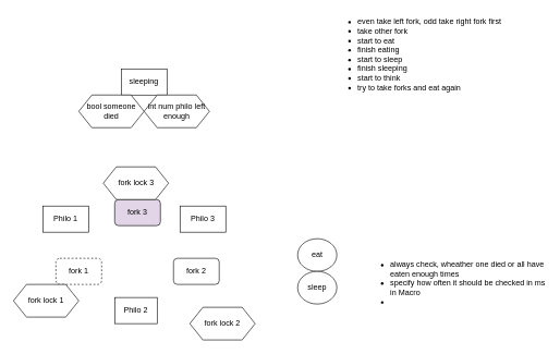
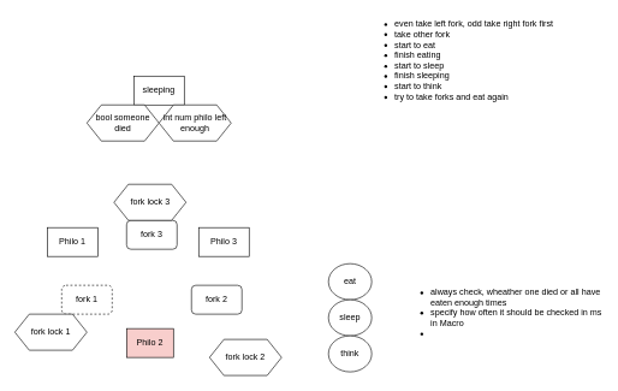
  <mxCell id="0" />
  <mxCell id="1" parent="0" />
  <mxCell id="2" value="Philo 1" style="rounded=0;whiteSpace=wrap;html=1;" parent="1" vertex="1"><mxGeometry x="65" y="315" width="70" height="40" as="geometry" /></mxCell>
- <mxCell id="3" value="Philo 2" style="rounded=0;whiteSpace=wrap;html=1;" parent="1" vertex="1"><mxGeometry x="175" y="455" width="65" height="40" as="geometry" /></mxCell>
+ <mxCell id="3" value="Philo 2" style="rounded=0;whiteSpace=wrap;html=1;fillColor=#f8cecc;" parent="1" vertex="1"><mxGeometry x="175" y="455" width="65" height="40" as="geometry" /></mxCell>
  <mxCell id="4" value="Philo 3" style="rounded=0;whiteSpace=wrap;html=1;" parent="1" vertex="1"><mxGeometry x="275" y="315" width="70" height="40" as="geometry" /></mxCell>
  <mxCell id="5" value="sleeping" style="rounded=0;whiteSpace=wrap;html=1;" parent="1" vertex="1"><mxGeometry x="185" y="105" width="70" height="40" as="geometry" /></mxCell>
  <mxCell id="6" value="bool someone died" style="shape=hexagon;perimeter=hexagonPerimeter2;whiteSpace=wrap;html=1;fixedSize=1;" parent="1" vertex="1"><mxGeometry x="120" y="145" width="100" height="50" as="geometry" /></mxCell>
  <mxCell id="7" value="int num philo left enough" style="shape=hexagon;perimeter=hexagonPerimeter2;whiteSpace=wrap;html=1;fixedSize=1;" parent="1" vertex="1"><mxGeometry x="220" y="145" width="100" height="50" as="geometry" /></mxCell>
  <mxCell id="8" value="fork 1" style="rounded=1;whiteSpace=wrap;html=1;dashed=1;" parent="1" vertex="1"><mxGeometry x="85" y="395" width="70" height="40" as="geometry" /></mxCell>
  <mxCell id="9" value="fork 2" style="rounded=1;whiteSpace=wrap;html=1;" parent="1" vertex="1"><mxGeometry x="265" y="395" width="70" height="40" as="geometry" /></mxCell>
- <mxCell id="10" value="fork 3" style="rounded=1;whiteSpace=wrap;html=1;fillColor=#e1d5e7;" parent="1" vertex="1"><mxGeometry x="175" y="305" width="70" height="40" as="geometry" /></mxCell>
+ <mxCell id="10" value="fork 3" style="rounded=1;whiteSpace=wrap;html=1;" parent="1" vertex="1"><mxGeometry x="175" y="305" width="70" height="40" as="geometry" /></mxCell>
  <mxCell id="11" value="eat" style="ellipse;whiteSpace=wrap;html=1;" parent="1" vertex="1"><mxGeometry x="455" y="365" width="60" height="50" as="geometry" /></mxCell>
  <mxCell id="12" value="sleep" style="ellipse;whiteSpace=wrap;html=1;" parent="1" vertex="1"><mxGeometry x="455" y="415" width="60" height="50" as="geometry" /></mxCell>
+ <mxCell id="13" value="think" style="ellipse;whiteSpace=wrap;html=1;" parent="1" vertex="1"><mxGeometry x="455" y="465" width="60" height="50" as="geometry" /></mxCell>
  <mxCell id="14" value="&lt;ul&gt;&lt;li&gt;always check, wheather one died or all have eaten enough times&lt;br&gt;&lt;/li&gt;&lt;li&gt;specify how often it should be checked in ms in Macro&lt;/li&gt;&lt;li&gt;&lt;br&gt;&lt;/li&gt;&lt;/ul&gt;" style="text;html=1;strokeColor=none;fillColor=none;align=left;verticalAlign=middle;whiteSpace=wrap;rounded=0;" parent="1" vertex="1"><mxGeometry x="555" y="370" width="280" height="125" as="geometry" /></mxCell>
  <mxCell id="15" value="fork lock 1" style="shape=hexagon;perimeter=hexagonPerimeter2;whiteSpace=wrap;html=1;fixedSize=1;" parent="1" vertex="1"><mxGeometry x="20" y="435" width="100" height="50" as="geometry" /></mxCell>
  <mxCell id="16" value="fork lock 2" style="shape=hexagon;perimeter=hexagonPerimeter2;whiteSpace=wrap;html=1;fixedSize=1;" parent="1" vertex="1"><mxGeometry x="290" y="470" width="100" height="50" as="geometry" /></mxCell>
  <mxCell id="17" value="fork lock 3" style="shape=hexagon;perimeter=hexagonPerimeter2;whiteSpace=wrap;html=1;fixedSize=1;" parent="1" vertex="1"><mxGeometry x="157.5" y="255" width="100" height="50" as="geometry" /></mxCell>
  <mxCell id="18" value="&lt;ul&gt;&lt;li&gt;even take left fork, odd take right fork first&lt;/li&gt;&lt;li&gt;take other fork&lt;/li&gt;&lt;li&gt;start to eat&lt;/li&gt;&lt;li&gt;finish eating&lt;/li&gt;&lt;li&gt;start to sleep&lt;/li&gt;&lt;li&gt;finish sleeping&lt;/li&gt;&lt;li&gt;start to think&lt;/li&gt;&lt;li&gt;try to take forks and eat again&lt;/li&gt;&lt;/ul&gt;" style="text;html=1;strokeColor=none;fillColor=none;align=left;verticalAlign=middle;whiteSpace=wrap;rounded=0;" parent="1" vertex="1"><mxGeometry x="505" y="20" width="280" height="125" as="geometry" /></mxCell>
